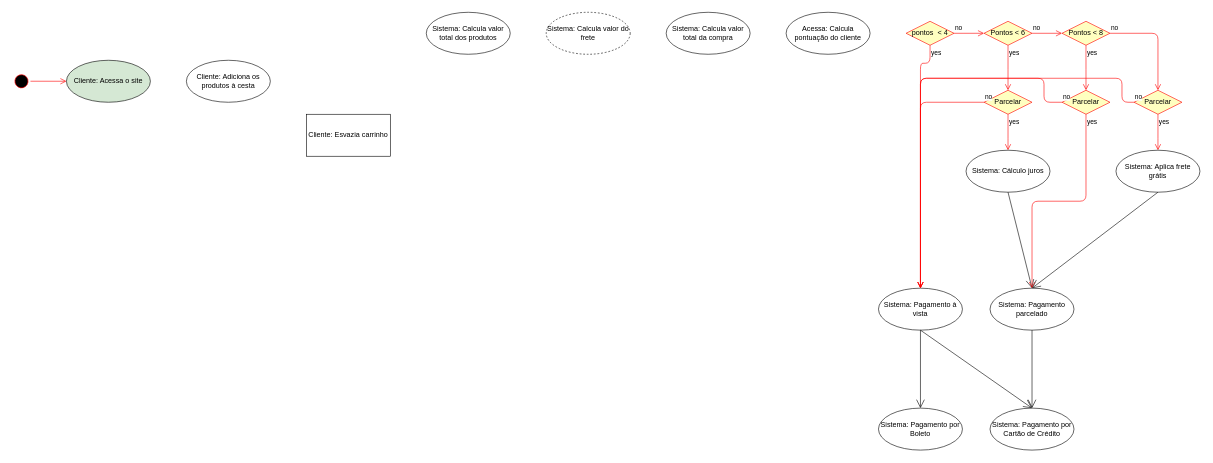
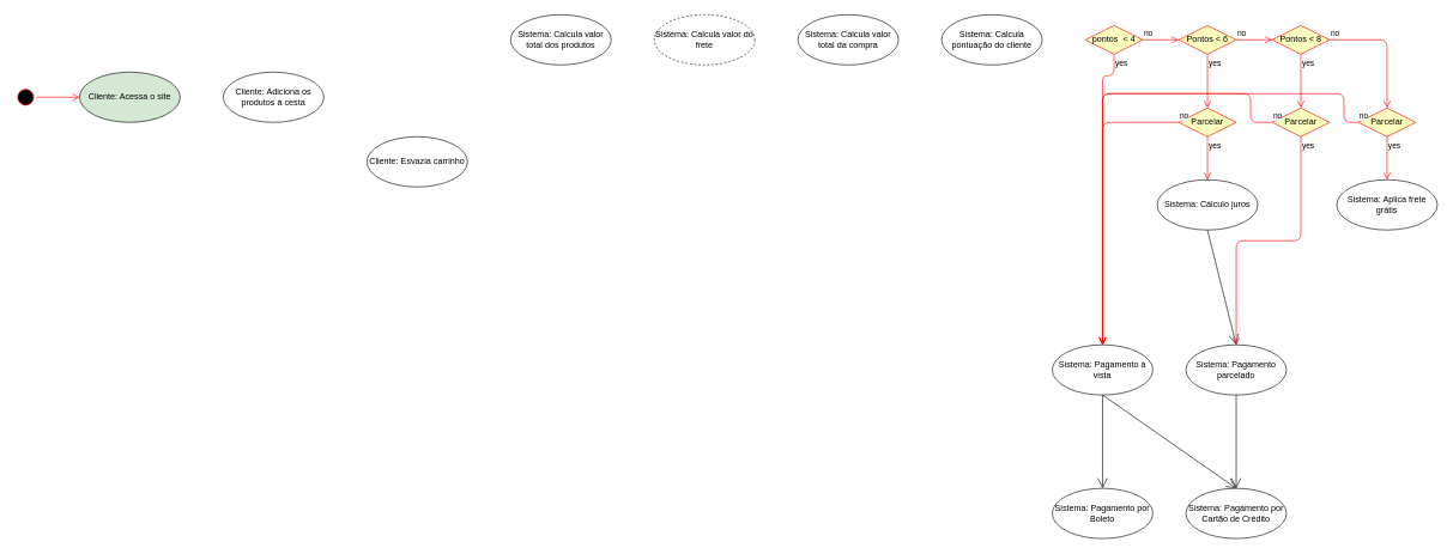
  <mxCell id="0" />
  <mxCell id="1" parent="0" />
  <mxCell id="2" value="" style="ellipse;html=1;shape=startState;fillColor=#000000;strokeColor=#ff0000;direction=south;rotation=75;" vertex="1" parent="1"><mxGeometry x="20" y="120" width="30" height="30" as="geometry" /></mxCell>
  <mxCell id="3" value="" style="edgeStyle=orthogonalEdgeStyle;html=1;verticalAlign=bottom;endArrow=open;endSize=8;strokeColor=#ff0000;entryX=0;entryY=0.5;entryDx=0;entryDy=0;" edge="1" source="2" parent="1" target="4"><mxGeometry relative="1" as="geometry"><mxPoint x="40" y="-60" as="targetPoint" /></mxGeometry></mxCell>
  <mxCell id="4" value="Cliente: Acessa o site" style="ellipse;whiteSpace=wrap;html=1;fillColor=#d5e8d4;" vertex="1" parent="1"><mxGeometry x="110" y="100" width="140" height="70" as="geometry" /></mxCell>
  <mxCell id="5" value="Cliente: Adiciona os produtos à cesta" style="ellipse;whiteSpace=wrap;html=1;" vertex="1" parent="1"><mxGeometry x="310" y="100" width="140" height="70" as="geometry" /></mxCell>
  <mxCell id="6" value="Sistema: Calcula valor total dos produtos" style="ellipse;whiteSpace=wrap;html=1;" vertex="1" parent="1"><mxGeometry x="710" y="20" width="140" height="70" as="geometry" /></mxCell>
  <mxCell id="7" value="Sistema: Calcula valor do frete" style="ellipse;whiteSpace=wrap;html=1;dashed=1;" vertex="1" parent="1"><mxGeometry x="910" y="20" width="140" height="70" as="geometry" /></mxCell>
  <mxCell id="8" value="Sistema: Calcula valor total da compra" style="ellipse;whiteSpace=wrap;html=1;" vertex="1" parent="1"><mxGeometry x="1110" y="20" width="140" height="70" as="geometry" /></mxCell>
- <mxCell id="9" value="Acessa: Calcula pontuação do cliente" style="ellipse;whiteSpace=wrap;html=1;" vertex="1" parent="1"><mxGeometry x="1310" y="20" width="140" height="70" as="geometry" /></mxCell>
- <mxCell id="10" value="Cliente: Esvazia carrinho" style="whiteSpace=wrap;html=1;rounded=0;" vertex="1" parent="1"><mxGeometry x="510" y="190" width="140" height="70" as="geometry" /></mxCell>
+ <mxCell id="9" value="Sistema: Calcula pontuação do cliente" style="ellipse;whiteSpace=wrap;html=1;" vertex="1" parent="1"><mxGeometry x="1310" y="20" width="140" height="70" as="geometry" /></mxCell>
+ <mxCell id="10" value="Cliente: Esvazia carrinho" style="ellipse;whiteSpace=wrap;html=1;" vertex="1" parent="1"><mxGeometry x="510" y="190" width="140" height="70" as="geometry" /></mxCell>
  <mxCell id="11" value="pontos &amp;nbsp;&amp;lt; 4" style="rhombus;whiteSpace=wrap;html=1;fillColor=#ffffc0;strokeColor=#ff0000;" vertex="1" parent="1"><mxGeometry x="1510" y="35" width="80" height="40" as="geometry" /></mxCell>
  <mxCell id="12" value="no" style="edgeStyle=orthogonalEdgeStyle;html=1;align=left;verticalAlign=bottom;endArrow=open;endSize=8;strokeColor=#ff0000;" edge="1" source="11" parent="1"><mxGeometry x="-1" relative="1" as="geometry"><mxPoint x="1640" y="55" as="targetPoint" /></mxGeometry></mxCell>
  <mxCell id="13" value="yes" style="edgeStyle=orthogonalEdgeStyle;html=1;align=left;verticalAlign=top;endArrow=open;endSize=8;strokeColor=#ff0000;entryX=0.5;entryY=0;entryDx=0;entryDy=0;" edge="1" source="11" parent="1" target="22"><mxGeometry x="-1" relative="1" as="geometry"><mxPoint x="1550" y="150" as="targetPoint" /><Array as="points"><mxPoint x="1550" y="105" /><mxPoint x="1534" y="105" /></Array></mxGeometry></mxCell>
  <mxCell id="14" value="Pontos &amp;lt; 6" style="rhombus;whiteSpace=wrap;html=1;fillColor=#ffffc0;strokeColor=#ff0000;" vertex="1" parent="1"><mxGeometry x="1640" y="35" width="80" height="40" as="geometry" /></mxCell>
  <mxCell id="15" value="no" style="edgeStyle=orthogonalEdgeStyle;html=1;align=left;verticalAlign=bottom;endArrow=open;endSize=8;strokeColor=#ff0000;" edge="1" parent="1" source="14"><mxGeometry x="-1" relative="1" as="geometry"><mxPoint x="1770" y="55" as="targetPoint" /></mxGeometry></mxCell>
  <mxCell id="16" value="yes" style="edgeStyle=orthogonalEdgeStyle;html=1;align=left;verticalAlign=top;endArrow=open;endSize=8;strokeColor=#ff0000;" edge="1" parent="1" source="14"><mxGeometry x="-1" relative="1" as="geometry"><mxPoint x="1680" y="150" as="targetPoint" /><Array as="points"><mxPoint x="1680" y="105" /></Array></mxGeometry></mxCell>
  <mxCell id="17" value="Pontos &amp;lt; 8" style="rhombus;whiteSpace=wrap;html=1;fillColor=#ffffc0;strokeColor=#ff0000;" vertex="1" parent="1"><mxGeometry x="1770" y="35" width="80" height="40" as="geometry" /></mxCell>
  <mxCell id="18" value="no" style="edgeStyle=orthogonalEdgeStyle;html=1;align=left;verticalAlign=bottom;endArrow=open;endSize=8;strokeColor=#ff0000;entryX=0.5;entryY=0;entryDx=0;entryDy=0;" edge="1" parent="1" source="17" target="35"><mxGeometry x="-1" relative="1" as="geometry"><mxPoint x="1900" y="55" as="targetPoint" /></mxGeometry></mxCell>
  <mxCell id="19" value="yes" style="edgeStyle=orthogonalEdgeStyle;html=1;align=left;verticalAlign=top;endArrow=open;endSize=8;strokeColor=#ff0000;" edge="1" parent="1" source="17"><mxGeometry x="-1" relative="1" as="geometry"><mxPoint x="1810" y="150" as="targetPoint" /><Array as="points"><mxPoint x="1810" y="105" /></Array></mxGeometry></mxCell>
  <mxCell id="20" value="Sistema: Pagamento por Boleto" style="ellipse;whiteSpace=wrap;html=1;" vertex="1" parent="1"><mxGeometry x="1464" y="680" width="140" height="70" as="geometry" /></mxCell>
  <mxCell id="21" value="Sistema: Pagamento por Cartão de Crédito" style="ellipse;whiteSpace=wrap;html=1;" vertex="1" parent="1"><mxGeometry x="1650" y="680" width="140" height="70" as="geometry" /></mxCell>
  <mxCell id="22" value="Sistema: Pagamento à vista" style="ellipse;whiteSpace=wrap;html=1;" vertex="1" parent="1"><mxGeometry x="1464" y="480" width="140" height="70" as="geometry" /></mxCell>
  <mxCell id="23" value="Sistema: Pagamento parcelado" style="ellipse;whiteSpace=wrap;html=1;" vertex="1" parent="1"><mxGeometry x="1650" y="480" width="140" height="70" as="geometry" /></mxCell>
  <mxCell id="24" value="" style="endArrow=open;endFill=1;endSize=12;html=1;exitX=0.5;exitY=1;exitDx=0;exitDy=0;entryX=0.5;entryY=0;entryDx=0;entryDy=0;" edge="1" parent="1" source="22" target="20"><mxGeometry width="160" relative="1" as="geometry"><mxPoint x="1660" y="650" as="sourcePoint" /><mxPoint x="1820" y="650" as="targetPoint" /></mxGeometry></mxCell>
  <mxCell id="25" value="" style="endArrow=open;endFill=1;endSize=12;html=1;exitX=0.5;exitY=1;exitDx=0;exitDy=0;entryX=0.5;entryY=0;entryDx=0;entryDy=0;" edge="1" parent="1" source="22" target="21"><mxGeometry width="160" relative="1" as="geometry"><mxPoint x="1544" y="560" as="sourcePoint" /><mxPoint x="1544" y="690" as="targetPoint" /></mxGeometry></mxCell>
  <mxCell id="26" value="Parcelar" style="rhombus;whiteSpace=wrap;html=1;fillColor=#ffffc0;strokeColor=#ff0000;" vertex="1" parent="1"><mxGeometry x="1640" y="150" width="80" height="40" as="geometry" /></mxCell>
  <mxCell id="27" value="no" style="edgeStyle=orthogonalEdgeStyle;html=1;align=left;verticalAlign=bottom;endArrow=open;endSize=8;strokeColor=#ff0000;exitX=0;exitY=0.5;exitDx=0;exitDy=0;entryX=0.5;entryY=0;entryDx=0;entryDy=0;" edge="1" source="26" parent="1" target="22"><mxGeometry x="-1" relative="1" as="geometry"><mxPoint x="1820" y="170" as="targetPoint" /></mxGeometry></mxCell>
  <mxCell id="28" value="yes" style="edgeStyle=orthogonalEdgeStyle;html=1;align=left;verticalAlign=top;endArrow=open;endSize=8;strokeColor=#ff0000;" edge="1" source="26" parent="1"><mxGeometry x="-1" relative="1" as="geometry"><mxPoint x="1680" y="250" as="targetPoint" /></mxGeometry></mxCell>
  <mxCell id="29" value="Sistema: Cálculo juros" style="ellipse;whiteSpace=wrap;html=1;" vertex="1" parent="1"><mxGeometry x="1610" y="250" width="140" height="70" as="geometry" /></mxCell>
  <mxCell id="30" value="" style="endArrow=open;endFill=1;endSize=12;html=1;exitX=0.5;exitY=1;exitDx=0;exitDy=0;entryX=0.5;entryY=0;entryDx=0;entryDy=0;" edge="1" parent="1" source="29" target="23"><mxGeometry width="160" relative="1" as="geometry"><mxPoint x="1660" y="440" as="sourcePoint" /><mxPoint x="1820" y="440" as="targetPoint" /></mxGeometry></mxCell>
  <mxCell id="31" value="" style="endArrow=open;endFill=1;endSize=12;html=1;exitX=0.5;exitY=1;exitDx=0;exitDy=0;entryX=0.5;entryY=0;entryDx=0;entryDy=0;" edge="1" parent="1" source="23" target="21"><mxGeometry width="160" relative="1" as="geometry"><mxPoint x="1690" y="330" as="sourcePoint" /><mxPoint x="1730" y="490" as="targetPoint" /></mxGeometry></mxCell>
  <mxCell id="32" value="Parcelar" style="rhombus;whiteSpace=wrap;html=1;fillColor=#ffffc0;strokeColor=#ff0000;" vertex="1" parent="1"><mxGeometry x="1770" y="150" width="80" height="40" as="geometry" /></mxCell>
  <mxCell id="33" value="yes" style="edgeStyle=orthogonalEdgeStyle;html=1;align=left;verticalAlign=top;endArrow=open;endSize=8;strokeColor=#ff0000;entryX=0.5;entryY=0;entryDx=0;entryDy=0;" edge="1" parent="1" source="32" target="23"><mxGeometry x="-1" relative="1" as="geometry"><mxPoint x="1810" y="250" as="targetPoint" /></mxGeometry></mxCell>
  <mxCell id="34" value="no" style="edgeStyle=orthogonalEdgeStyle;html=1;align=left;verticalAlign=bottom;endArrow=open;endSize=8;strokeColor=#ff0000;exitX=0;exitY=0.5;exitDx=0;exitDy=0;" edge="1" parent="1" target="22"><mxGeometry x="-1" relative="1" as="geometry"><mxPoint x="1664" y="480" as="targetPoint" /><mxPoint x="1770" y="170" as="sourcePoint" /><Array as="points"><mxPoint x="1740" y="170" /><mxPoint x="1740" y="130" /><mxPoint x="1534" y="130" /></Array></mxGeometry></mxCell>
  <mxCell id="35" value="Parcelar" style="rhombus;whiteSpace=wrap;html=1;fillColor=#ffffc0;strokeColor=#ff0000;" vertex="1" parent="1"><mxGeometry x="1890" y="150" width="80" height="40" as="geometry" /></mxCell>
  <mxCell id="36" value="yes" style="edgeStyle=orthogonalEdgeStyle;html=1;align=left;verticalAlign=top;endArrow=open;endSize=8;strokeColor=#ff0000;" edge="1" parent="1" source="35"><mxGeometry x="-1" relative="1" as="geometry"><mxPoint x="1930" y="250" as="targetPoint" /></mxGeometry></mxCell>
  <mxCell id="37" value="no" style="edgeStyle=orthogonalEdgeStyle;html=1;align=left;verticalAlign=bottom;endArrow=open;endSize=8;strokeColor=#ff0000;exitX=0;exitY=0.5;exitDx=0;exitDy=0;entryX=0.5;entryY=0;entryDx=0;entryDy=0;" edge="1" parent="1" source="35" target="22"><mxGeometry x="-1" relative="1" as="geometry"><mxPoint x="1560" y="270" as="targetPoint" /><mxPoint x="1780" y="180" as="sourcePoint" /><Array as="points"><mxPoint x="1870" y="170" /><mxPoint x="1870" y="130" /><mxPoint x="1534" y="130" /></Array></mxGeometry></mxCell>
  <mxCell id="38" value="Sistema: Aplica frete grátis" style="ellipse;whiteSpace=wrap;html=1;" vertex="1" parent="1"><mxGeometry x="1860" y="250" width="140" height="70" as="geometry" /></mxCell>
- <mxCell id="39" value="" style="endArrow=open;endFill=1;endSize=12;html=1;exitX=0.5;exitY=1;exitDx=0;exitDy=0;entryX=0.5;entryY=0;entryDx=0;entryDy=0;" edge="1" parent="1" source="38" target="23"><mxGeometry width="160" relative="1" as="geometry"><mxPoint x="1660" y="400" as="sourcePoint" /><mxPoint x="1820" y="400" as="targetPoint" /></mxGeometry></mxCell>
